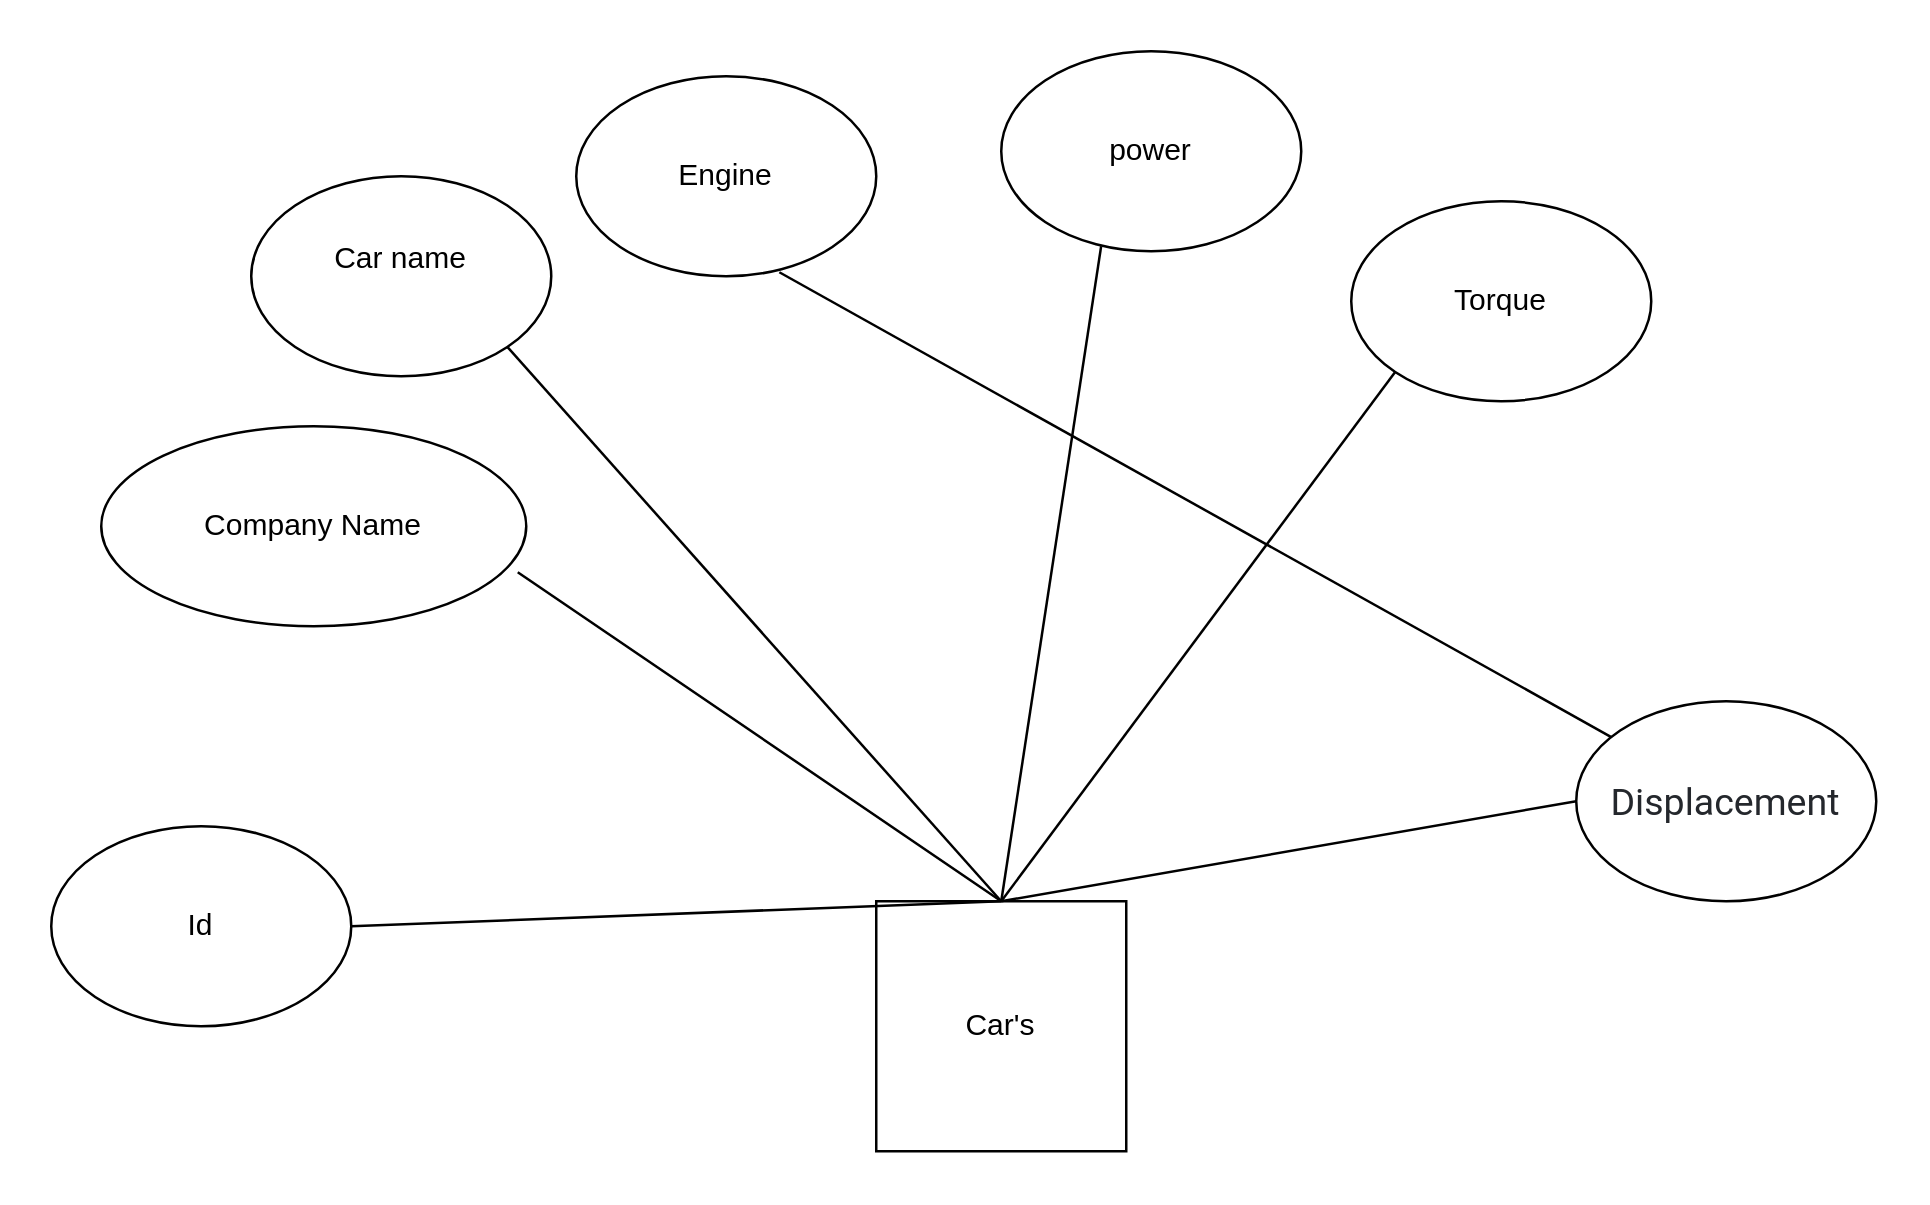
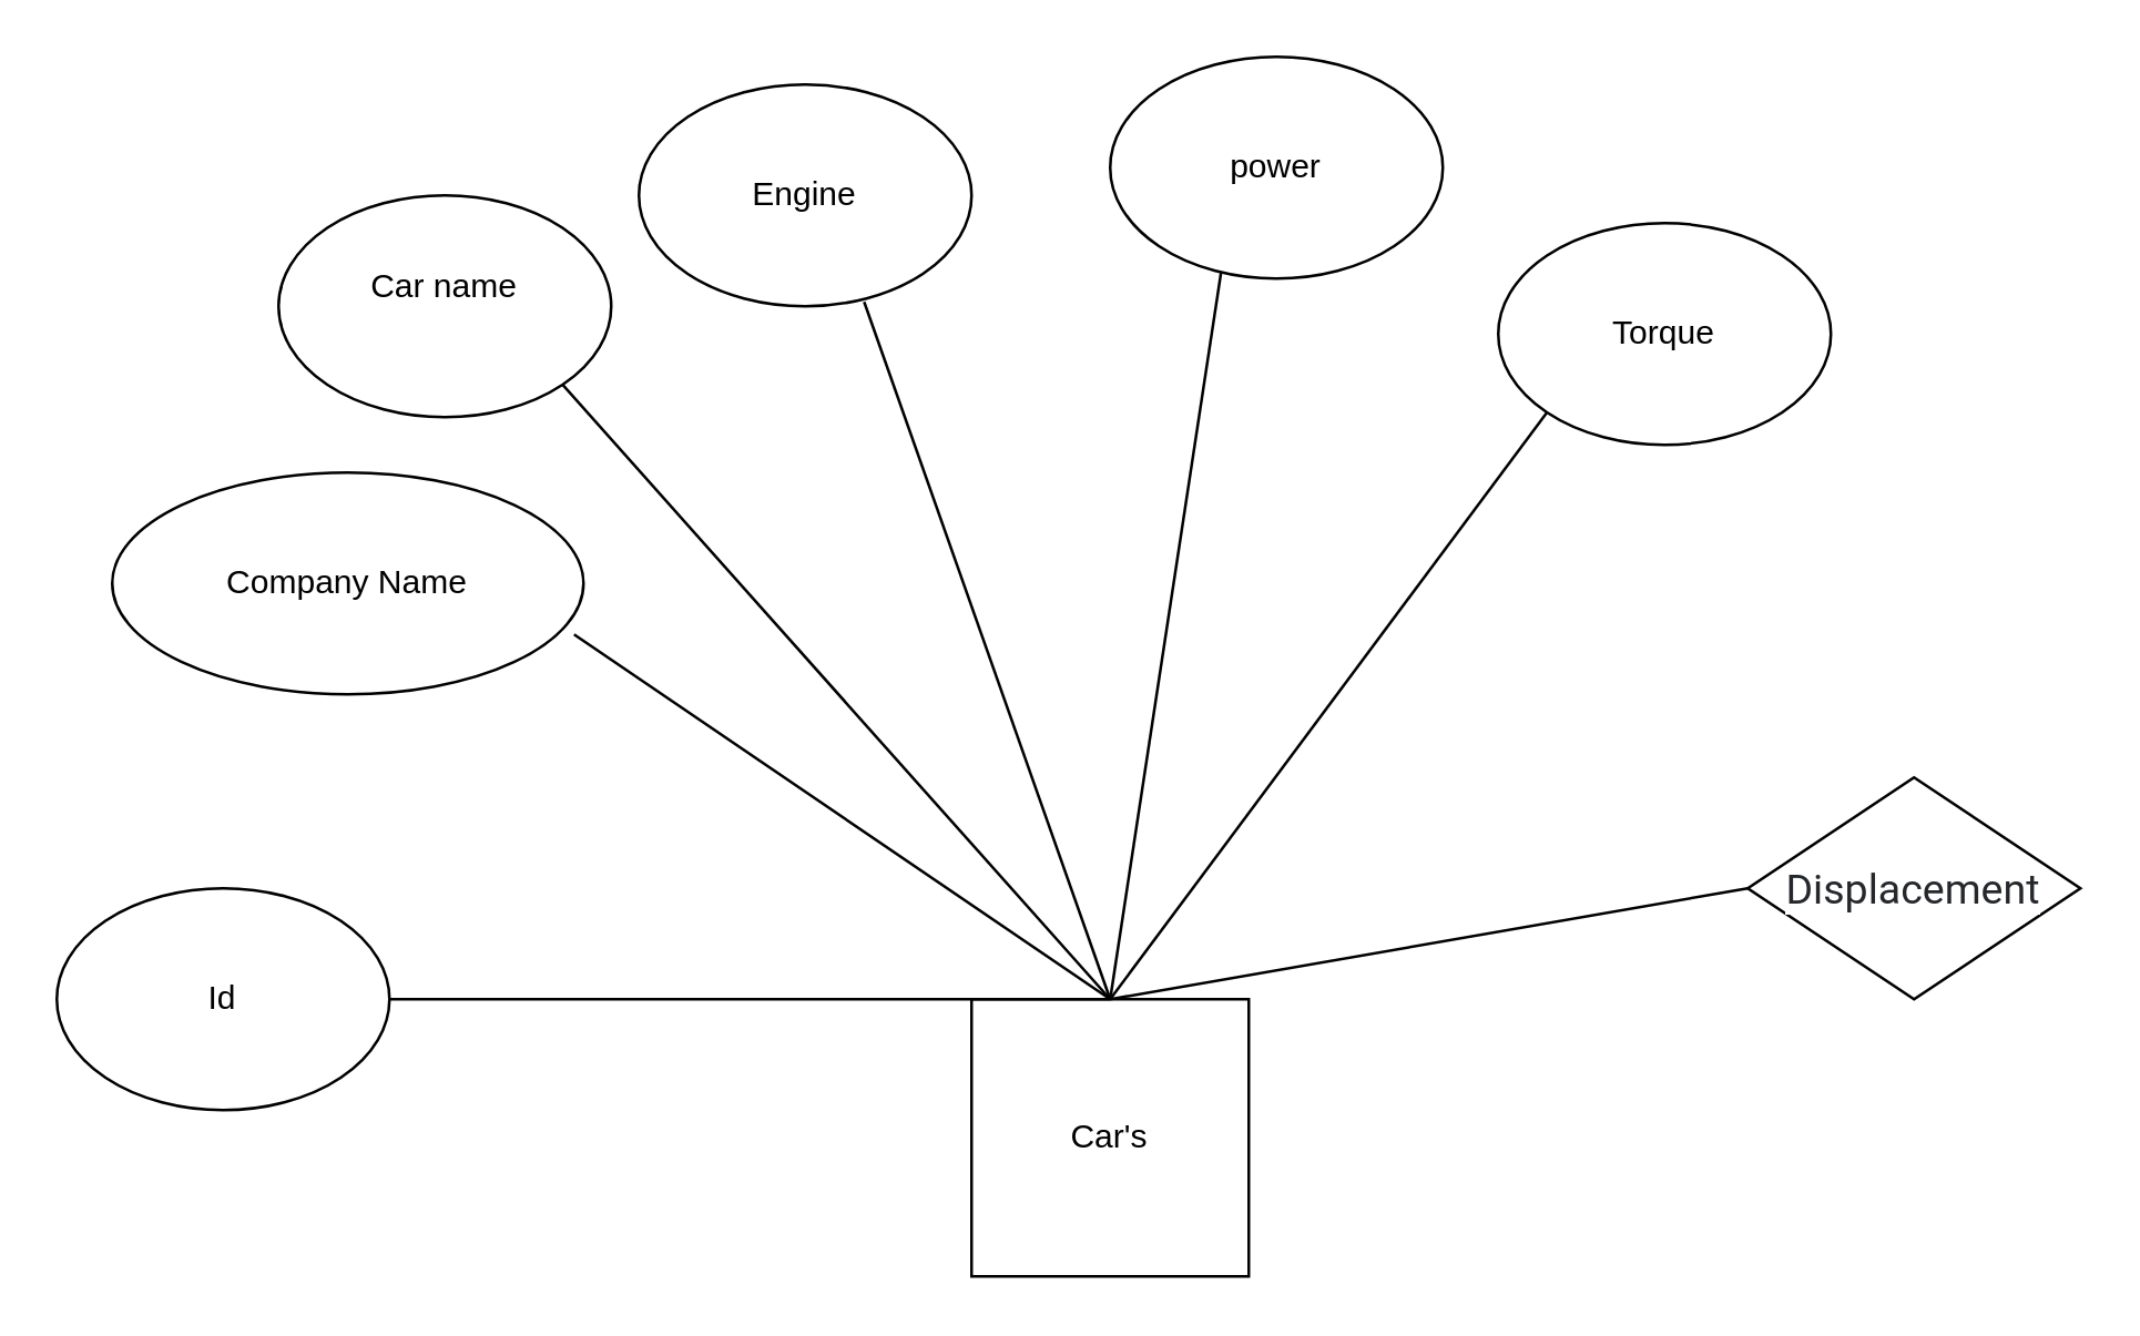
  <mxCell id="0" />
  <mxCell id="1" parent="0" />
  <mxCell id="2" value="Car's" style="whiteSpace=wrap;html=1;aspect=fixed;" vertex="1" parent="1"><mxGeometry x="350" y="360" width="100" height="100" as="geometry" /></mxCell>
- <mxCell id="3" value="Id" style="ellipse;whiteSpace=wrap;html=1;" vertex="1" parent="1"><mxGeometry x="20" y="330" width="120" height="80" as="geometry" /></mxCell>
+ <mxCell id="3" value="Id" style="ellipse;whiteSpace=wrap;html=1;" vertex="1" parent="1"><mxGeometry x="20" y="320" width="120" height="80" as="geometry" /></mxCell>
  <mxCell id="4" value="Company Name" style="ellipse;whiteSpace=wrap;html=1;" vertex="1" parent="1"><mxGeometry x="40" y="170" width="170" height="80" as="geometry" /></mxCell>
  <mxCell id="5" value="Engine" style="ellipse;whiteSpace=wrap;html=1;" vertex="1" parent="1"><mxGeometry x="230" y="30" width="120" height="80" as="geometry" /></mxCell>
  <mxCell id="6" value="Torque" style="ellipse;whiteSpace=wrap;html=1;" vertex="1" parent="1"><mxGeometry x="540" y="80" width="120" height="80" as="geometry" /></mxCell>
  <mxCell id="7" value="power" style="ellipse;whiteSpace=wrap;html=1;" vertex="1" parent="1"><mxGeometry x="400" y="20" width="120" height="80" as="geometry" /></mxCell>
- <mxCell id="8" value="&lt;div style=&quot;text-align: start;&quot;&gt;&lt;font face=&quot;roboto, sans-serif, Arial&quot; color=&quot;#24272c&quot;&gt;&lt;span style=&quot;font-size: 15px; background-color: rgb(255, 255, 255);&quot;&gt;Displacement&lt;/span&gt;&lt;/font&gt;&lt;/div&gt;" style="ellipse;whiteSpace=wrap;html=1;" vertex="1" parent="1"><mxGeometry x="630" y="280" width="120" height="80" as="geometry" /></mxCell>
+ <mxCell id="8" value="&lt;div style=&quot;text-align: start;&quot;&gt;&lt;font face=&quot;roboto, sans-serif, Arial&quot; color=&quot;#24272c&quot;&gt;&lt;span style=&quot;font-size: 15px; background-color: rgb(255, 255, 255);&quot;&gt;Displacement&lt;/span&gt;&lt;/font&gt;&lt;/div&gt;" style="rhombus;whiteSpace=wrap;html=1;" vertex="1" parent="1"><mxGeometry x="630" y="280" width="120" height="80" as="geometry" /></mxCell>
  <mxCell id="9" value="Car name&lt;div&gt;&lt;br&gt;&lt;/div&gt;" style="ellipse;whiteSpace=wrap;html=1;" vertex="1" parent="1"><mxGeometry x="100" y="70" width="120" height="80" as="geometry" /></mxCell>
  <mxCell id="10" value="" style="endArrow=none;html=1;rounded=0;entryX=0.5;entryY=0;entryDx=0;entryDy=0;exitX=1;exitY=0.5;exitDx=0;exitDy=0;" edge="1" parent="1" source="3" target="2"><mxGeometry width="50" height="50" relative="1" as="geometry"><mxPoint x="380" y="300" as="sourcePoint" /><mxPoint x="430" y="250" as="targetPoint" /></mxGeometry></mxCell>
  <mxCell id="11" value="" style="endArrow=none;html=1;rounded=0;exitX=0.98;exitY=0.73;exitDx=0;exitDy=0;exitPerimeter=0;" edge="1" parent="1" source="4"><mxGeometry width="50" height="50" relative="1" as="geometry"><mxPoint x="150" y="370" as="sourcePoint" /><mxPoint x="400" y="360" as="targetPoint" /></mxGeometry></mxCell>
  <mxCell id="12" value="" style="endArrow=none;html=1;rounded=0;entryX=0.5;entryY=0;entryDx=0;entryDy=0;exitX=1;exitY=1;exitDx=0;exitDy=0;" edge="1" parent="1" source="9" target="2"><mxGeometry width="50" height="50" relative="1" as="geometry"><mxPoint x="160" y="380" as="sourcePoint" /><mxPoint x="420" y="380" as="targetPoint" /></mxGeometry></mxCell>
- <mxCell id="13" value="" style="endArrow=none;html=1;rounded=0;exitX=0.677;exitY=0.98;exitDx=0;exitDy=0;exitPerimeter=0;" edge="1" parent="1" source="5" target="8"><mxGeometry width="50" height="50" relative="1" as="geometry"><mxPoint x="212" y="148" as="sourcePoint" /><mxPoint x="410" y="370" as="targetPoint" /></mxGeometry></mxCell>
+ <mxCell id="13" value="" style="endArrow=none;html=1;rounded=0;entryX=0.5;entryY=0;entryDx=0;entryDy=0;exitX=0.677;exitY=0.98;exitDx=0;exitDy=0;exitPerimeter=0;" edge="1" parent="1" source="5" target="2"><mxGeometry width="50" height="50" relative="1" as="geometry"><mxPoint x="212" y="148" as="sourcePoint" /><mxPoint x="410" y="370" as="targetPoint" /></mxGeometry></mxCell>
  <mxCell id="14" value="" style="endArrow=none;html=1;rounded=0;entryX=0.5;entryY=0;entryDx=0;entryDy=0;exitX=0.333;exitY=0.975;exitDx=0;exitDy=0;exitPerimeter=0;" edge="1" parent="1" source="7" target="2"><mxGeometry width="50" height="50" relative="1" as="geometry"><mxPoint x="321" y="118" as="sourcePoint" /><mxPoint x="410" y="370" as="targetPoint" /></mxGeometry></mxCell>
  <mxCell id="15" value="" style="endArrow=none;html=1;rounded=0;exitX=0;exitY=1;exitDx=0;exitDy=0;" edge="1" parent="1" source="6"><mxGeometry width="50" height="50" relative="1" as="geometry"><mxPoint x="331" y="128" as="sourcePoint" /><mxPoint x="400" y="360" as="targetPoint" /></mxGeometry></mxCell>
  <mxCell id="16" value="" style="endArrow=none;html=1;rounded=0;exitX=0;exitY=0.5;exitDx=0;exitDy=0;" edge="1" parent="1" source="8"><mxGeometry width="50" height="50" relative="1" as="geometry"><mxPoint x="341" y="138" as="sourcePoint" /><mxPoint x="400" y="360" as="targetPoint" /></mxGeometry></mxCell>
